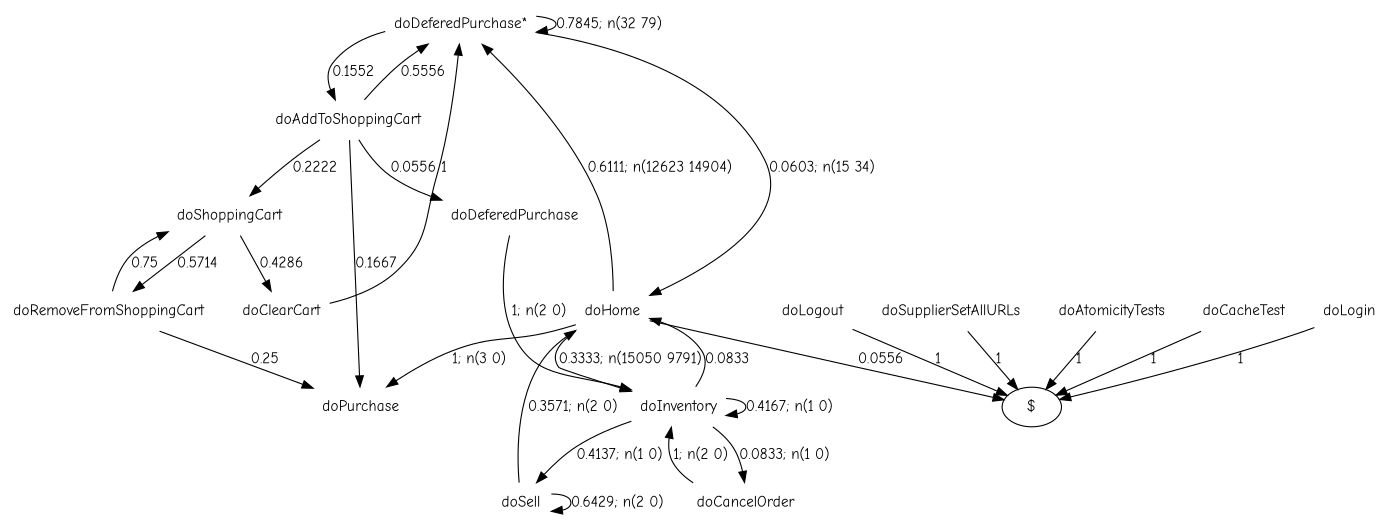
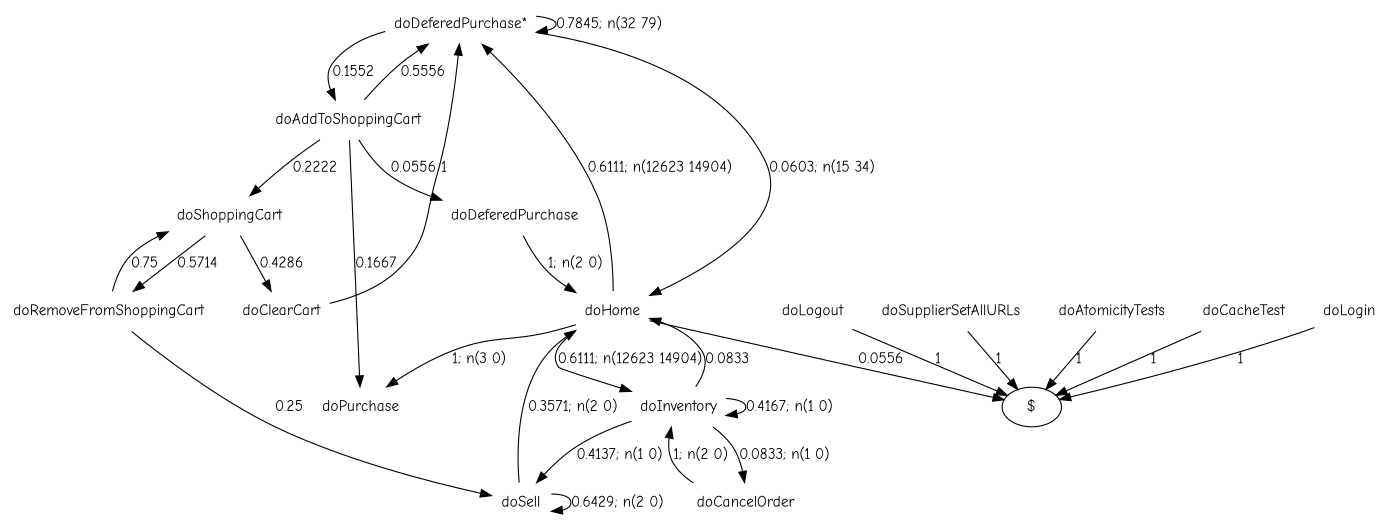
  digraph {
    fontname="Comic Neue"
    node [fontname="Comic Neue" shape=none]
    edge [fontname="Comic Neue" style=solid]
    n1 [label="doDeferedPurchase*"]
    n2 [label=doAddToShoppingCart]
    n3 [label=doHome]
    n4 [label=doDeferedPurchase]
    n5 [label=doShoppingCart]
    n6 [label=doPurchase]
    "$" [shape=""]
    n8 [label=doInventory]
    n9 [label=doSupplierSetAllURLs]
    n10 [label=doAtomicityTests]
    n11 [label=doCacheTest]
    n12 [label=doLogin]
    n13 [label=doClearCart]
    n14 [label=doRemoveFromShoppingCart]
    n15 [label=doSell]
    n16 [label=doCancelOrder]
    n17 [label=doLogout]
    n1 -> n1 [label="0.7845; n(32 79)"]
    n1 -> n2 [label=0.1552]
    n1 -> n3 [label="0.0603; n(15 34)"]
    n2 -> n1 [label=0.5556]
    n2 -> n4 [label=0.0556]
    n2 -> n5 [label=0.2222]
    n2 -> n6 [label=0.1667]
    n3 -> n1 [label="0.6111; n(12623 14904)"]
    n3 -> n6 [label="1; n(3 0)"]
    n3 -> "$" [label=0.0556]
-   n3 -> n8 [label="0.3333; n(15050 9791)"]
-   n4 -> n8 [label="1; n(2 0)"]
+   n3 -> n8 [label="0.6111; n(12623 14904)"]
+   n4 -> n3 [label="1; n(2 0)"]
    n5 -> n13 [label=0.4286]
    n5 -> n14 [label=0.5714]
    n8 -> n3 [label=0.0833]
    n8 -> n8 [label="0.4167; n(1 0)"]
    n8 -> n15 [label="0.4137; n(1 0)"]
    n8 -> n16 [label="0.0833; n(1 0)"]
    n9 -> "$" [label=1]
    n10 -> "$" [label=1]
    n11 -> "$" [label=1]
    n12 -> "$" [label=1]
    n13 -> n1 [label=1]
    n14 -> n5 [label=0.75]
-   n14 -> n6 [label=0.25]
+   n14 -> n15 [label=0.25]
    n15 -> n3 [label="0.3571; n(2 0)"]
    n15 -> n15 [label="0.6429; n(2 0)"]
    n16 -> n8 [label="1; n(2 0)"]
    n17 -> "$" [label=1]
  }
